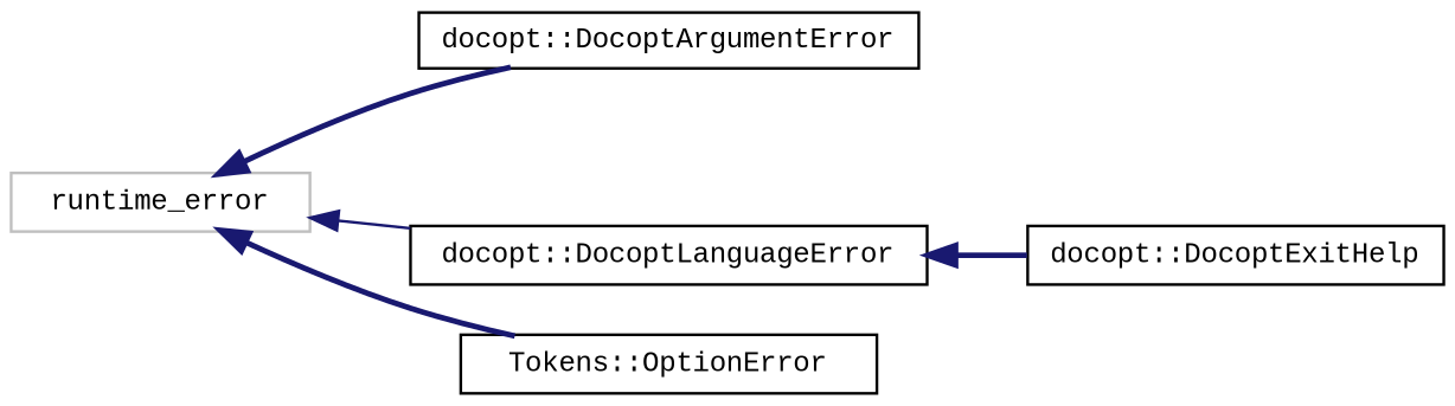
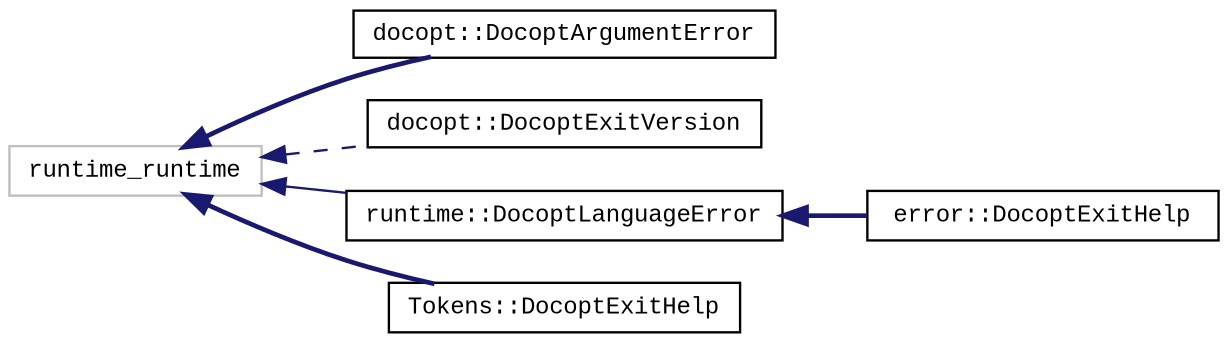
  digraph {
    fontname="Liberation Mono"
    rankdir=LR
    node [color=black fillcolor=white fontname="Liberation Mono" fontsize=10 shape=record style=filled]
    edge [color=midnightblue dir=back fontname="Liberation Mono" fontsize=10 labelfontname=Helvetica labelfontsize=10 style=bold]
-   n1 [color=grey75 height=0.2 label=runtime_error width=0.4]
+   n1 [color=grey75 height=0.2 label=runtime_runtime width=0.4]
    n2 [height=0.2 label="docopt::DocoptArgumentError" width=0.4]
-   n4 [height=0.2 label="docopt::DocoptLanguageError" width=0.4]
-   n5 [height=0.2 label="Tokens::OptionError" width=0.4]
-   n6 [height=0.2 label="docopt::DocoptExitHelp" width=0.4]
+   n3 [height=0.2 label="docopt::DocoptExitVersion" width=0.4]
+   n4 [height=0.2 label="runtime::DocoptLanguageError" width=0.4]
+   n5 [height=0.2 label="Tokens::DocoptExitHelp" width=0.4]
+   n6 [height=0.2 label="error::DocoptExitHelp" width=0.4]
    n1 -> n2
+   n1 -> n3 [style=dashed]
    n1 -> n4 [style=solid]
    n1 -> n5
    n4 -> n6
  }
